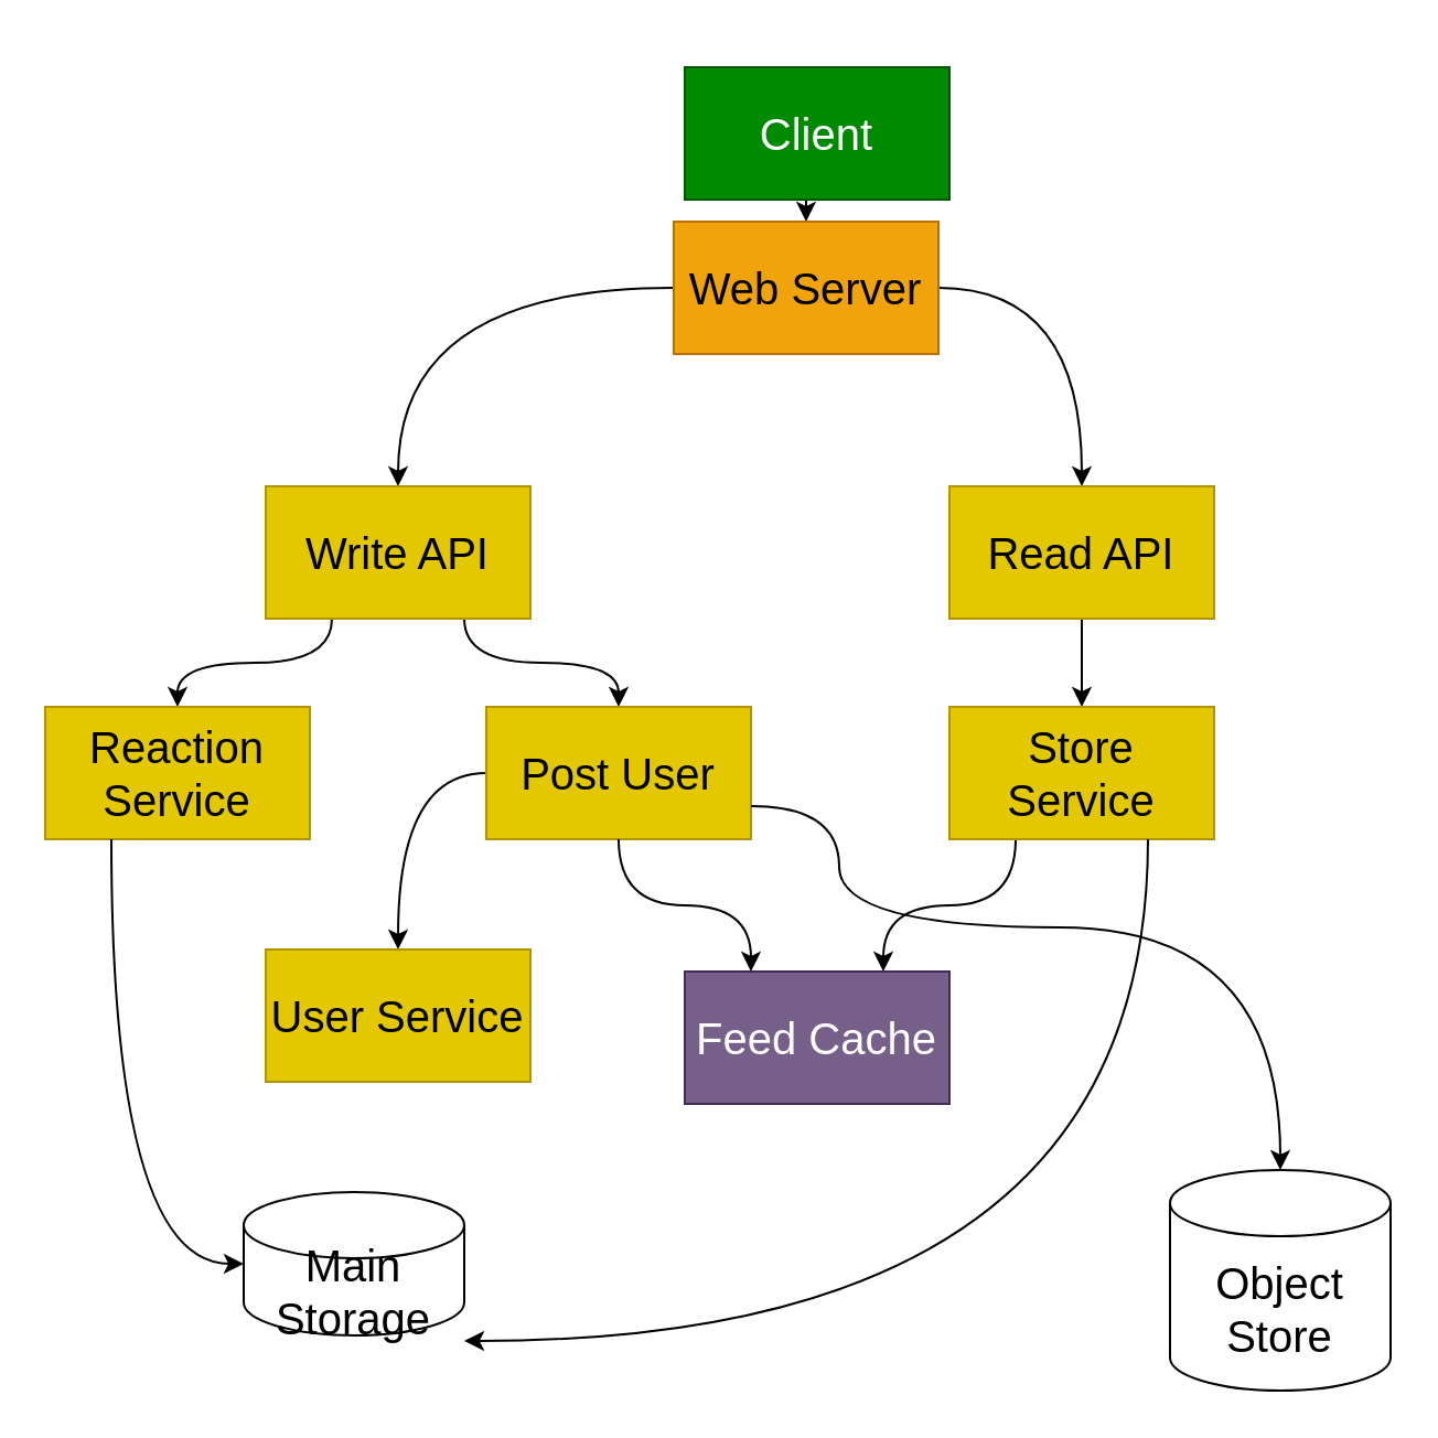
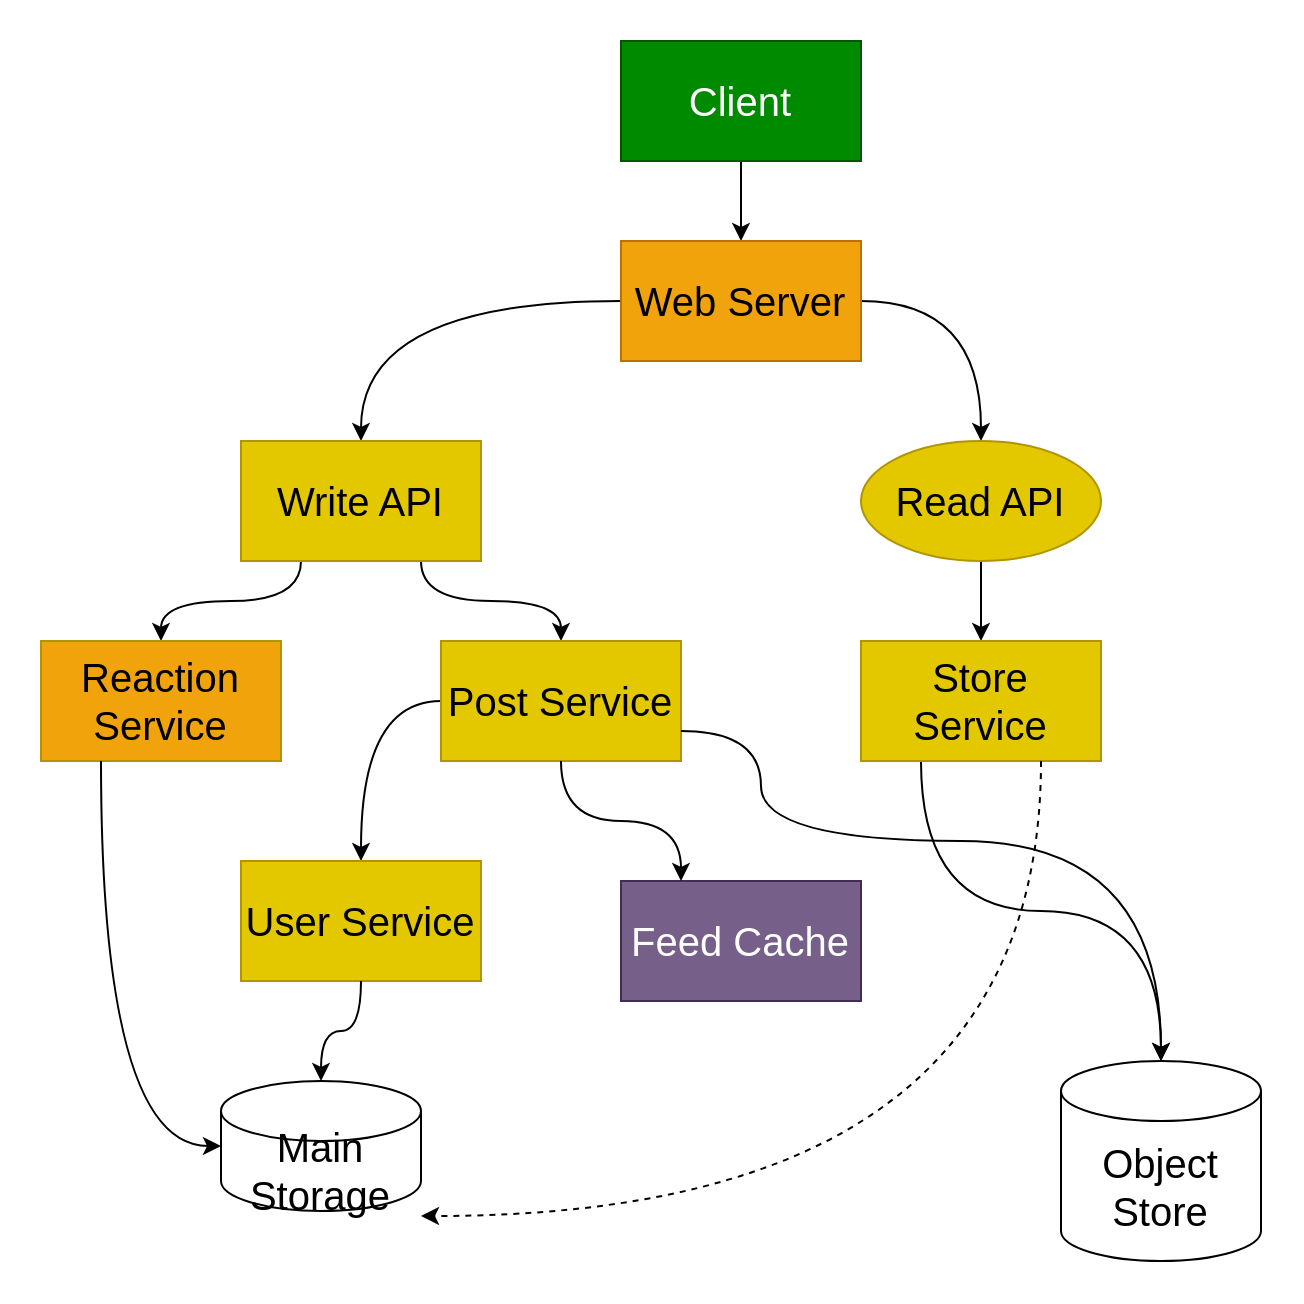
  <mxCell id="0" />
  <mxCell id="1" parent="0" />
  <mxCell id="2" style="edgeStyle=orthogonalEdgeStyle;rounded=0;orthogonalLoop=1;jettySize=auto;html=1;exitX=0.5;exitY=1;exitDx=0;exitDy=0;entryX=0.5;entryY=0;entryDx=0;entryDy=0;" edge="1" parent="1" source="3" target="6"><mxGeometry relative="1" as="geometry" /></mxCell>
- <mxCell id="3" value="&lt;font style=&quot;font-size: 20px;&quot;&gt;Client&lt;/font&gt;" style="rounded=0;whiteSpace=wrap;html=1;fillColor=#008a00;fontColor=#ffffff;strokeColor=#005700;" vertex="1" parent="1"><mxGeometry x="310" y="30" width="120" height="60" as="geometry" /></mxCell>
+ <mxCell id="3" value="&lt;font style=&quot;font-size: 20px;&quot;&gt;Client&lt;/font&gt;" style="rounded=0;whiteSpace=wrap;html=1;fillColor=#008a00;fontColor=#ffffff;strokeColor=#005700;" vertex="1" parent="1"><mxGeometry x="310" y="20" width="120" height="60" as="geometry" /></mxCell>
  <mxCell id="4" style="edgeStyle=orthogonalEdgeStyle;rounded=0;orthogonalLoop=1;jettySize=auto;html=1;exitX=1;exitY=0.5;exitDx=0;exitDy=0;entryX=0.5;entryY=0;entryDx=0;entryDy=0;curved=1;" edge="1" parent="1" source="6" target="8"><mxGeometry relative="1" as="geometry" /></mxCell>
  <mxCell id="5" style="edgeStyle=orthogonalEdgeStyle;rounded=0;orthogonalLoop=1;jettySize=auto;html=1;exitX=0;exitY=0.5;exitDx=0;exitDy=0;entryX=0.5;entryY=0;entryDx=0;entryDy=0;curved=1;" edge="1" parent="1" source="6" target="11"><mxGeometry relative="1" as="geometry" /></mxCell>
- <mxCell id="6" value="&lt;font style=&quot;font-size: 20px;&quot;&gt;Web Server&lt;/font&gt;" style="rounded=0;whiteSpace=wrap;html=1;fillColor=#f0a30a;fontColor=#000000;strokeColor=#BD7000;" vertex="1" parent="1"><mxGeometry x="305" y="100" width="120" height="60" as="geometry" /></mxCell>
+ <mxCell id="6" value="&lt;font style=&quot;font-size: 20px;&quot;&gt;Web Server&lt;/font&gt;" style="rounded=0;whiteSpace=wrap;html=1;fillColor=#f0a30a;fontColor=#000000;strokeColor=#BD7000;" vertex="1" parent="1"><mxGeometry x="310" y="120" width="120" height="60" as="geometry" /></mxCell>
  <mxCell id="7" style="edgeStyle=orthogonalEdgeStyle;rounded=0;orthogonalLoop=1;jettySize=auto;html=1;exitX=0.5;exitY=1;exitDx=0;exitDy=0;entryX=0.5;entryY=0;entryDx=0;entryDy=0;" edge="1" parent="1" source="8" target="16"><mxGeometry relative="1" as="geometry" /></mxCell>
- <mxCell id="8" value="&lt;font style=&quot;font-size: 20px;&quot;&gt;Read API&lt;/font&gt;" style="rounded=0;whiteSpace=wrap;html=1;fillColor=#e3c800;fontColor=#000000;strokeColor=#B09500;" vertex="1" parent="1"><mxGeometry x="430" y="220" width="120" height="60" as="geometry" /></mxCell>
+ <mxCell id="8" value="&lt;font style=&quot;font-size: 20px;&quot;&gt;Read API&lt;/font&gt;" style="ellipse;whiteSpace=wrap;html=1;fillColor=#e3c800;fontColor=#000000;strokeColor=#B09500;" vertex="1" parent="1"><mxGeometry x="430" y="220" width="120" height="60" as="geometry" /></mxCell>
  <mxCell id="9" style="edgeStyle=orthogonalEdgeStyle;rounded=0;orthogonalLoop=1;jettySize=auto;html=1;exitX=0.75;exitY=1;exitDx=0;exitDy=0;entryX=0.5;entryY=0;entryDx=0;entryDy=0;curved=1;" edge="1" parent="1" source="11" target="13"><mxGeometry relative="1" as="geometry" /></mxCell>
  <mxCell id="10" style="edgeStyle=orthogonalEdgeStyle;rounded=0;orthogonalLoop=1;jettySize=auto;html=1;exitX=0.25;exitY=1;exitDx=0;exitDy=0;entryX=0.5;entryY=0;entryDx=0;entryDy=0;curved=1;" edge="1" parent="1" source="11" target="21"><mxGeometry relative="1" as="geometry" /></mxCell>
  <mxCell id="11" value="&lt;font style=&quot;font-size: 20px;&quot;&gt;Write API&lt;/font&gt;" style="rounded=0;whiteSpace=wrap;html=1;fillColor=#e3c800;fontColor=#000000;strokeColor=#B09500;" vertex="1" parent="1"><mxGeometry x="120" y="220" width="120" height="60" as="geometry" /></mxCell>
  <mxCell id="12" style="edgeStyle=orthogonalEdgeStyle;rounded=0;orthogonalLoop=1;jettySize=auto;html=1;exitX=0;exitY=0.5;exitDx=0;exitDy=0;entryX=0.5;entryY=0;entryDx=0;entryDy=0;curved=1;" edge="1" parent="1" source="13" target="14"><mxGeometry relative="1" as="geometry" /></mxCell>
- <mxCell id="13" value="&lt;font style=&quot;font-size: 20px;&quot;&gt;Post User&lt;/font&gt;" style="rounded=0;whiteSpace=wrap;html=1;fillColor=#e3c800;fontColor=#000000;strokeColor=#B09500;" vertex="1" parent="1"><mxGeometry x="220" y="320" width="120" height="60" as="geometry" /></mxCell>
+ <mxCell id="13" value="&lt;font style=&quot;font-size: 20px;&quot;&gt;Post Service&lt;/font&gt;" style="rounded=0;whiteSpace=wrap;html=1;fillColor=#e3c800;fontColor=#000000;strokeColor=#B09500;" vertex="1" parent="1"><mxGeometry x="220" y="320" width="120" height="60" as="geometry" /></mxCell>
  <mxCell id="14" value="&lt;font style=&quot;font-size: 20px;&quot;&gt;User Service&lt;/font&gt;" style="rounded=0;whiteSpace=wrap;html=1;fillColor=#e3c800;fontColor=#000000;strokeColor=#B09500;" vertex="1" parent="1"><mxGeometry x="120" y="430" width="120" height="60" as="geometry" /></mxCell>
- <mxCell id="15" style="edgeStyle=orthogonalEdgeStyle;rounded=0;orthogonalLoop=1;jettySize=auto;html=1;exitX=0.25;exitY=1;exitDx=0;exitDy=0;entryX=0.75;entryY=0;entryDx=0;entryDy=0;curved=1;" edge="1" parent="1" source="16" target="19"><mxGeometry relative="1" as="geometry" /></mxCell>
+ <mxCell id="15" style="edgeStyle=orthogonalEdgeStyle;rounded=0;orthogonalLoop=1;jettySize=auto;html=1;exitX=0.25;exitY=1;exitDx=0;exitDy=0;curved=1;" edge="1" parent="1" source="16" target="18"><mxGeometry relative="1" as="geometry" /></mxCell>
  <mxCell id="16" value="&lt;font style=&quot;font-size: 20px;&quot;&gt;Store Service&lt;/font&gt;" style="rounded=0;whiteSpace=wrap;html=1;fillColor=#e3c800;fontColor=#000000;strokeColor=#B09500;" vertex="1" parent="1"><mxGeometry x="430" y="320" width="120" height="60" as="geometry" /></mxCell>
  <mxCell id="17" value="&lt;font style=&quot;font-size: 20px;&quot;&gt;Main Storage&lt;/font&gt;" style="shape=cylinder3;whiteSpace=wrap;html=1;boundedLbl=1;backgroundOutline=1;size=15;" vertex="1" parent="1"><mxGeometry x="110" y="540" width="100" height="65" as="geometry" /></mxCell>
  <mxCell id="18" value="&lt;font style=&quot;font-size: 20px;&quot;&gt;Object Store&lt;/font&gt;" style="shape=cylinder3;whiteSpace=wrap;html=1;boundedLbl=1;backgroundOutline=1;size=15;" vertex="1" parent="1"><mxGeometry x="530" y="530" width="100" height="100" as="geometry" /></mxCell>
  <mxCell id="19" value="&lt;font style=&quot;font-size: 20px;&quot;&gt;Feed Cache&lt;/font&gt;" style="rounded=0;whiteSpace=wrap;html=1;fillColor=#76608a;fontColor=#ffffff;strokeColor=#432D57;" vertex="1" parent="1"><mxGeometry x="310" y="440" width="120" height="60" as="geometry" /></mxCell>
  <mxCell id="20" value="" style="endArrow=classic;html=1;rounded=0;exitX=0.5;exitY=1;exitDx=0;exitDy=0;entryX=0.25;entryY=0;entryDx=0;entryDy=0;edgeStyle=orthogonalEdgeStyle;curved=1;" edge="1" parent="1" source="13" target="19"><mxGeometry width="50" height="50" relative="1" as="geometry"><mxPoint x="590" y="340" as="sourcePoint" /><mxPoint x="640" y="290" as="targetPoint" /></mxGeometry></mxCell>
- <mxCell id="21" value="&lt;font style=&quot;font-size: 20px;&quot;&gt;Reaction Service&lt;/font&gt;" style="rounded=0;whiteSpace=wrap;html=1;fillColor=#e3c800;fontColor=#000000;strokeColor=#B09500;" vertex="1" parent="1"><mxGeometry x="20" y="320" width="120" height="60" as="geometry" /></mxCell>
+ <mxCell id="21" value="&lt;font style=&quot;font-size: 20px;&quot;&gt;Reaction Service&lt;/font&gt;" style="rounded=0;whiteSpace=wrap;html=1;fillColor=#f0a30a;fontColor=#000000;strokeColor=#B09500;" vertex="1" parent="1"><mxGeometry x="20" y="320" width="120" height="60" as="geometry" /></mxCell>
  <mxCell id="22" style="edgeStyle=orthogonalEdgeStyle;rounded=0;orthogonalLoop=1;jettySize=auto;html=1;exitX=0.25;exitY=1;exitDx=0;exitDy=0;entryX=0;entryY=0.5;entryDx=0;entryDy=0;entryPerimeter=0;curved=1;" edge="1" parent="1" source="21" target="17"><mxGeometry relative="1" as="geometry" /></mxCell>
- <mxCell id="24" style="edgeStyle=orthogonalEdgeStyle;rounded=0;orthogonalLoop=1;jettySize=auto;html=1;exitX=0.75;exitY=1;exitDx=0;exitDy=0;entryX=1;entryY=0;entryDx=0;entryDy=67.5;entryPerimeter=0;curved=1;" edge="1" parent="1" source="16" target="17"><mxGeometry relative="1" as="geometry" /></mxCell>
+ <mxCell id="23" style="edgeStyle=orthogonalEdgeStyle;rounded=0;orthogonalLoop=1;jettySize=auto;html=1;exitX=0.5;exitY=1;exitDx=0;exitDy=0;entryX=0.5;entryY=0;entryDx=0;entryDy=0;entryPerimeter=0;curved=1;" edge="1" parent="1" source="14" target="17"><mxGeometry relative="1" as="geometry" /></mxCell>
+ <mxCell id="24" style="edgeStyle=orthogonalEdgeStyle;rounded=0;orthogonalLoop=1;jettySize=auto;html=1;exitX=0.75;exitY=1;exitDx=0;exitDy=0;entryX=1;entryY=0;entryDx=0;entryDy=67.5;entryPerimeter=0;curved=1;dashed=1;" edge="1" parent="1" source="16" target="17"><mxGeometry relative="1" as="geometry" /></mxCell>
  <mxCell id="25" style="edgeStyle=orthogonalEdgeStyle;rounded=0;orthogonalLoop=1;jettySize=auto;html=1;exitX=1;exitY=0.75;exitDx=0;exitDy=0;entryX=0.5;entryY=0;entryDx=0;entryDy=0;entryPerimeter=0;curved=1;" edge="1" parent="1" source="13" target="18"><mxGeometry relative="1" as="geometry"><Array as="points"><mxPoint x="380" y="365" /><mxPoint x="380" y="420" /><mxPoint x="580" y="420" /></Array></mxGeometry></mxCell>
